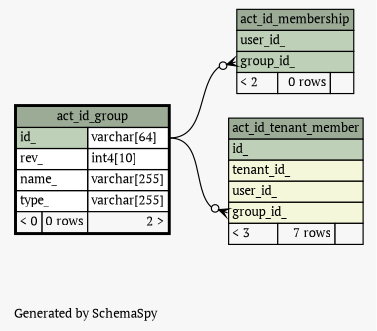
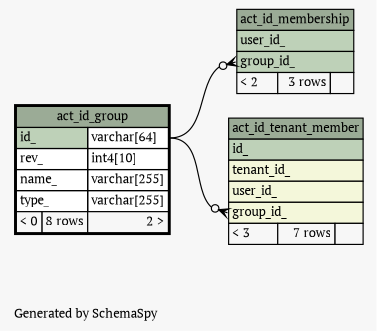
  digraph {
    bgcolor="#f7f7f7"
    fontname="PT Serif"
    fontsize=11
    label="\nGenerated by SchemaSpy"
    labeljust=l
    nodesep=0.18
    rankdir=RL
    ranksep=0.46
    node [fontname="PT Serif" fontsize=11 shape=plaintext]
    edge [arrowhead=none arrowsize=0.8 arrowtail=crowodot dir=back fontname="PT Serif" headport="id_.type:e" tailport="group_id_:w"]
-   n1 [label=<     <TABLE BORDER="0" CELLBORDER="1" CELLSPACING="0" BGCOLOR="#ffffff">       <TR><TD COLSPAN="3" BGCOLOR="#9bab96" ALIGN="CENTER">act_id_membership</TD></TR>       <TR><TD PORT="user_id_" COLSPAN="3" BGCOLOR="#bed1b8" ALIGN="LEFT">user_id_</TD></TR>       <TR><TD PORT="group_id_" COLSPAN="3" BGCOLOR="#bed1b8" ALIGN="LEFT">group_id_</TD></TR>       <TR><TD ALIGN="LEFT" BGCOLOR="#f7f7f7">&lt; 2</TD><TD ALIGN="RIGHT" BGCOLOR="#f7f7f7">0 rows</TD><TD ALIGN="RIGHT" BGCOLOR="#f7f7f7">  </TD></TR>     </TABLE>>]
-   n2 [label=<     <TABLE BORDER="2" CELLBORDER="1" CELLSPACING="0" BGCOLOR="#ffffff">       <TR><TD COLSPAN="3" BGCOLOR="#9bab96" ALIGN="CENTER">act_id_group</TD></TR>       <TR><TD PORT="id_" COLSPAN="2" BGCOLOR="#bed1b8" ALIGN="LEFT">id_</TD><TD PORT="id_.type" ALIGN="LEFT">varchar[64]</TD></TR>       <TR><TD PORT="rev_" COLSPAN="2" ALIGN="LEFT">rev_</TD><TD PORT="rev_.type" ALIGN="LEFT">int4[10]</TD></TR>       <TR><TD PORT="name_" COLSPAN="2" ALIGN="LEFT">name_</TD><TD PORT="name_.type" ALIGN="LEFT">varchar[255]</TD></TR>       <TR><TD PORT="type_" COLSPAN="2" ALIGN="LEFT">type_</TD><TD PORT="type_.type" ALIGN="LEFT">varchar[255]</TD></TR>       <TR><TD ALIGN="LEFT" BGCOLOR="#f7f7f7">&lt; 0</TD><TD ALIGN="RIGHT" BGCOLOR="#f7f7f7">0 rows</TD><TD ALIGN="RIGHT" BGCOLOR="#f7f7f7">2 &gt;</TD></TR>     </TABLE>>]
+   n1 [label=<     <TABLE BORDER="0" CELLBORDER="1" CELLSPACING="0" BGCOLOR="#ffffff">       <TR><TD COLSPAN="3" BGCOLOR="#9bab96" ALIGN="CENTER">act_id_membership</TD></TR>       <TR><TD PORT="user_id_" COLSPAN="3" BGCOLOR="#bed1b8" ALIGN="LEFT">user_id_</TD></TR>       <TR><TD PORT="group_id_" COLSPAN="3" BGCOLOR="#bed1b8" ALIGN="LEFT">group_id_</TD></TR>       <TR><TD ALIGN="LEFT" BGCOLOR="#f7f7f7">&lt; 2</TD><TD ALIGN="RIGHT" BGCOLOR="#f7f7f7">3 rows</TD><TD ALIGN="RIGHT" BGCOLOR="#f7f7f7">  </TD></TR>     </TABLE>>]
+   n2 [label=<     <TABLE BORDER="2" CELLBORDER="1" CELLSPACING="0" BGCOLOR="#ffffff">       <TR><TD COLSPAN="3" BGCOLOR="#9bab96" ALIGN="CENTER">act_id_group</TD></TR>       <TR><TD PORT="id_" COLSPAN="2" BGCOLOR="#bed1b8" ALIGN="LEFT">id_</TD><TD PORT="id_.type" ALIGN="LEFT">varchar[64]</TD></TR>       <TR><TD PORT="rev_" COLSPAN="2" ALIGN="LEFT">rev_</TD><TD PORT="rev_.type" ALIGN="LEFT">int4[10]</TD></TR>       <TR><TD PORT="name_" COLSPAN="2" ALIGN="LEFT">name_</TD><TD PORT="name_.type" ALIGN="LEFT">varchar[255]</TD></TR>       <TR><TD PORT="type_" COLSPAN="2" ALIGN="LEFT">type_</TD><TD PORT="type_.type" ALIGN="LEFT">varchar[255]</TD></TR>       <TR><TD ALIGN="LEFT" BGCOLOR="#f7f7f7">&lt; 0</TD><TD ALIGN="RIGHT" BGCOLOR="#f7f7f7">8 rows</TD><TD ALIGN="RIGHT" BGCOLOR="#f7f7f7">2 &gt;</TD></TR>     </TABLE>>]
    n3 [label=<     <TABLE BORDER="0" CELLBORDER="1" CELLSPACING="0" BGCOLOR="#ffffff">       <TR><TD COLSPAN="3" BGCOLOR="#9bab96" ALIGN="CENTER">act_id_tenant_member</TD></TR>       <TR><TD PORT="id_" COLSPAN="3" BGCOLOR="#bed1b8" ALIGN="LEFT">id_</TD></TR>       <TR><TD PORT="tenant_id_" COLSPAN="3" BGCOLOR="#f4f7da" ALIGN="LEFT">tenant_id_</TD></TR>       <TR><TD PORT="user_id_" COLSPAN="3" BGCOLOR="#f4f7da" ALIGN="LEFT">user_id_</TD></TR>       <TR><TD PORT="group_id_" COLSPAN="3" BGCOLOR="#f4f7da" ALIGN="LEFT">group_id_</TD></TR>       <TR><TD ALIGN="LEFT" BGCOLOR="#f7f7f7">&lt; 3</TD><TD ALIGN="RIGHT" BGCOLOR="#f7f7f7">7 rows</TD><TD ALIGN="RIGHT" BGCOLOR="#f7f7f7">  </TD></TR>     </TABLE>>]
    n1 -> n2
    n3 -> n2
  }
